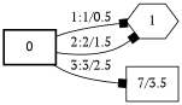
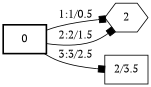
  digraph {
    fontname="PT Serif"
    nodesep=0.25
    rankdir=LR
    ranksep=0.4
    node [fontname="PT Serif" fontsize=14 shape=box style=solid]
    edge [arrowhead=box fontname="PT Serif" fontsize=14]
    n1 [label=0 style=bold]
-   n2 [label=1 shape=hexagon]
-   n3 [label="7/3.5"]
+   n2 [label=2 shape=hexagon]
+   n3 [label="2/3.5"]
    n1 -> n2 [label="1:1/0.5"]
    n1 -> n2 [label="2:2/1.5"]
    n1 -> n3 [label="3:3/2.5"]
  }
